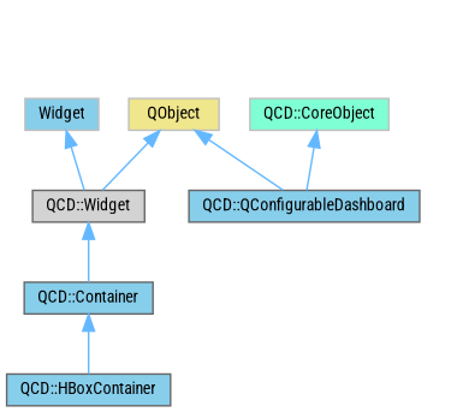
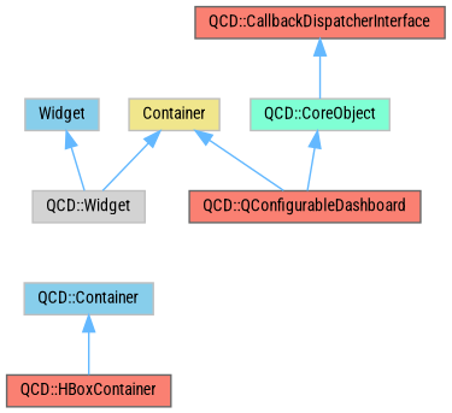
  digraph {
    fontname="Roboto Condensed"
    node [color=gray40 fillcolor=skyblue fontname="Roboto Condensed" fontsize=10 shape=box style=filled]
    edge [color=steelblue1 dir=back fontname="Roboto Condensed" fontsize=10 labelfontname=Helvetica labelfontsize=10 style=solid]
-   n1 [fontcolor=black height=0.2 label="QCD::HBoxContainer" width=0.4]
-   n2 [height=0.2 label="QCD::Container" width=0.4]
-   n3 [fillcolor=lightgrey height=0.2 label="QCD::Widget" width=0.4]
+   n1 [fillcolor=salmon fontcolor=black height=0.2 label="QCD::HBoxContainer" width=0.4]
+   n2 [color=grey75 height=0.2 label="QCD::Container" width=0.4]
+   n3 [color=grey75 fillcolor=lightgrey height=0.2 label="QCD::Widget" width=0.4]
    n4 [color=grey75 height=0.2 label=Widget width=0.4]
    n5 [color=grey75 fillcolor=aquamarine height=0.2 label="QCD::CoreObject" width=0.4]
-   n6 [height=0.2 label="QCD::QConfigurableDashboard" width=0.4]
-   n8 [color=grey75 fillcolor=khaki height=0.2 label=QObject width=0.4]
+   n6 [fillcolor=salmon height=0.2 label="QCD::QConfigurableDashboard" width=0.4]
+   n7 [fillcolor=salmon height=0.2 label="QCD::CallbackDispatcherInterface" width=0.4]
+   n8 [color=grey75 fillcolor=khaki height=0.2 label=Container width=0.4]
    n2 -> n1
-   n3 -> n2
    n4 -> n3
    n5 -> n6
+   n7 -> n5
    n8 -> n3
    n8 -> n6
  }
